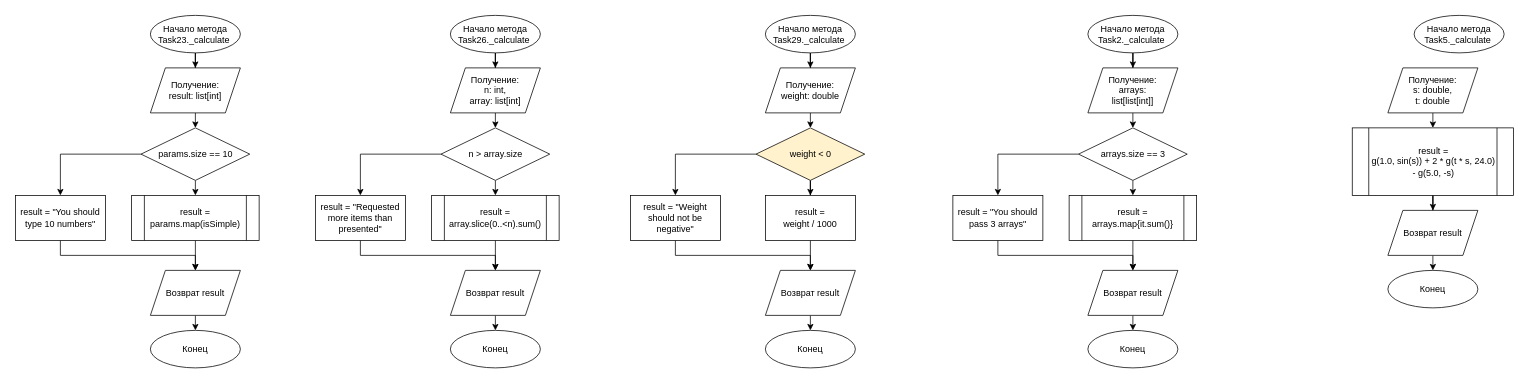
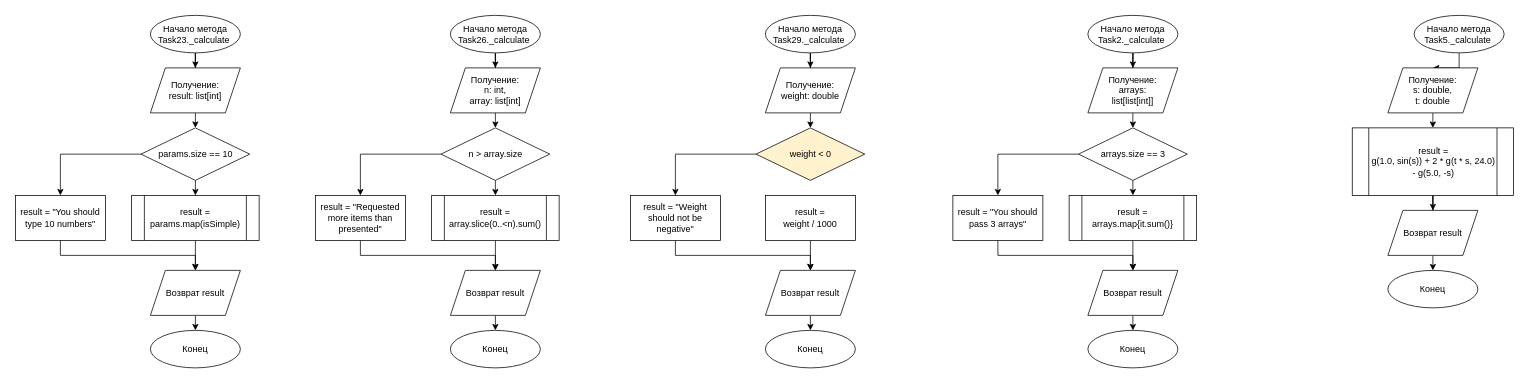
  <mxCell id="0" />
  <mxCell id="1" parent="0" />
  <mxCell id="2" style="edgeStyle=orthogonalEdgeStyle;rounded=0;orthogonalLoop=1;jettySize=auto;html=1;exitX=0.5;exitY=1;exitDx=0;exitDy=0;" edge="1" parent="1" source="3" target="8"><mxGeometry relative="1" as="geometry" /></mxCell>
  <mxCell id="3" value="Начало метода Task23._calculate&amp;nbsp;" style="ellipse;whiteSpace=wrap;html=1;" vertex="1" parent="1"><mxGeometry x="200" y="20" width="120" height="50" as="geometry" /></mxCell>
  <mxCell id="4" style="edgeStyle=orthogonalEdgeStyle;rounded=0;orthogonalLoop=1;jettySize=auto;html=1;exitX=0.5;exitY=1;exitDx=0;exitDy=0;entryX=0.5;entryY=0;entryDx=0;entryDy=0;" edge="1" parent="1" source="6" target="12"><mxGeometry relative="1" as="geometry" /></mxCell>
  <mxCell id="5" style="edgeStyle=orthogonalEdgeStyle;rounded=0;orthogonalLoop=1;jettySize=auto;html=1;exitX=0;exitY=0.5;exitDx=0;exitDy=0;entryX=0.5;entryY=0;entryDx=0;entryDy=0;" edge="1" parent="1" source="6" target="10"><mxGeometry relative="1" as="geometry" /></mxCell>
  <mxCell id="6" value="params.size == 10" style="rhombus;whiteSpace=wrap;html=1;" vertex="1" parent="1"><mxGeometry x="187.5" y="170" width="145" height="70" as="geometry" /></mxCell>
  <mxCell id="7" style="edgeStyle=orthogonalEdgeStyle;rounded=0;orthogonalLoop=1;jettySize=auto;html=1;exitX=0.5;exitY=1;exitDx=0;exitDy=0;entryX=0.5;entryY=0;entryDx=0;entryDy=0;" edge="1" parent="1" source="8" target="6"><mxGeometry relative="1" as="geometry" /></mxCell>
  <mxCell id="8" value="Получение:&lt;br&gt;result: list[int]" style="shape=parallelogram;perimeter=parallelogramPerimeter;whiteSpace=wrap;html=1;fixedSize=1;" vertex="1" parent="1"><mxGeometry x="200" y="90" width="120" height="60" as="geometry" /></mxCell>
  <mxCell id="9" style="edgeStyle=orthogonalEdgeStyle;rounded=0;orthogonalLoop=1;jettySize=auto;html=1;exitX=0.5;exitY=1;exitDx=0;exitDy=0;" edge="1" parent="1" source="10" target="14"><mxGeometry relative="1" as="geometry" /></mxCell>
  <mxCell id="10" value="result = &quot;You should type 10 numbers&quot;" style="rounded=0;whiteSpace=wrap;html=1;" vertex="1" parent="1"><mxGeometry x="20" y="260" width="120" height="60" as="geometry" /></mxCell>
  <mxCell id="11" style="edgeStyle=orthogonalEdgeStyle;rounded=0;orthogonalLoop=1;jettySize=auto;html=1;exitX=0.5;exitY=1;exitDx=0;exitDy=0;" edge="1" parent="1" source="12" target="14"><mxGeometry relative="1" as="geometry" /></mxCell>
  <mxCell id="12" value="&lt;span style=&quot;&quot;&gt;result = params.map(isSimple)&lt;/span&gt;" style="shape=process;whiteSpace=wrap;html=1;backgroundOutline=1;" vertex="1" parent="1"><mxGeometry x="175" y="260" width="170" height="60" as="geometry" /></mxCell>
  <mxCell id="13" style="edgeStyle=orthogonalEdgeStyle;rounded=0;orthogonalLoop=1;jettySize=auto;html=1;exitX=0.5;exitY=1;exitDx=0;exitDy=0;entryX=0.5;entryY=0;entryDx=0;entryDy=0;" edge="1" parent="1" source="14" target="15"><mxGeometry relative="1" as="geometry" /></mxCell>
  <mxCell id="14" value="Возврат result" style="shape=parallelogram;perimeter=parallelogramPerimeter;whiteSpace=wrap;html=1;fixedSize=1;" vertex="1" parent="1"><mxGeometry x="200" y="360" width="120" height="60" as="geometry" /></mxCell>
  <mxCell id="15" value="Конец" style="ellipse;whiteSpace=wrap;html=1;" vertex="1" parent="1"><mxGeometry x="200" y="440" width="120" height="50" as="geometry" /></mxCell>
  <mxCell id="16" style="edgeStyle=orthogonalEdgeStyle;rounded=0;orthogonalLoop=1;jettySize=auto;html=1;exitX=0.5;exitY=1;exitDx=0;exitDy=0;" edge="1" parent="1" source="17" target="22"><mxGeometry relative="1" as="geometry" /></mxCell>
  <mxCell id="17" value="Начало метода Task26._calculate&amp;nbsp;" style="ellipse;whiteSpace=wrap;html=1;" vertex="1" parent="1"><mxGeometry x="600" y="20" width="120" height="50" as="geometry" /></mxCell>
  <mxCell id="18" style="edgeStyle=orthogonalEdgeStyle;rounded=0;orthogonalLoop=1;jettySize=auto;html=1;exitX=0.5;exitY=1;exitDx=0;exitDy=0;entryX=0.5;entryY=0;entryDx=0;entryDy=0;" edge="1" parent="1" source="20" target="26"><mxGeometry relative="1" as="geometry" /></mxCell>
  <mxCell id="19" style="edgeStyle=orthogonalEdgeStyle;rounded=0;orthogonalLoop=1;jettySize=auto;html=1;exitX=0;exitY=0.5;exitDx=0;exitDy=0;entryX=0.5;entryY=0;entryDx=0;entryDy=0;" edge="1" parent="1" source="20" target="24"><mxGeometry relative="1" as="geometry" /></mxCell>
  <mxCell id="20" value="n &amp;gt; array.size" style="rhombus;whiteSpace=wrap;html=1;" vertex="1" parent="1"><mxGeometry x="587.5" y="170" width="145" height="70" as="geometry" /></mxCell>
  <mxCell id="21" style="edgeStyle=orthogonalEdgeStyle;rounded=0;orthogonalLoop=1;jettySize=auto;html=1;exitX=0.5;exitY=1;exitDx=0;exitDy=0;entryX=0.5;entryY=0;entryDx=0;entryDy=0;" edge="1" parent="1" source="22" target="20"><mxGeometry relative="1" as="geometry" /></mxCell>
  <mxCell id="22" value="Получение:&lt;br&gt;n: int, &lt;br&gt;array: list[int]" style="shape=parallelogram;perimeter=parallelogramPerimeter;whiteSpace=wrap;html=1;fixedSize=1;" vertex="1" parent="1"><mxGeometry x="600" y="90" width="120" height="60" as="geometry" /></mxCell>
  <mxCell id="23" style="edgeStyle=orthogonalEdgeStyle;rounded=0;orthogonalLoop=1;jettySize=auto;html=1;exitX=0.5;exitY=1;exitDx=0;exitDy=0;" edge="1" parent="1" source="24" target="28"><mxGeometry relative="1" as="geometry" /></mxCell>
  <mxCell id="24" value="result = &quot;Requested more items than presented&quot;" style="rounded=0;whiteSpace=wrap;html=1;" vertex="1" parent="1"><mxGeometry x="420" y="260" width="120" height="60" as="geometry" /></mxCell>
  <mxCell id="25" style="edgeStyle=orthogonalEdgeStyle;rounded=0;orthogonalLoop=1;jettySize=auto;html=1;exitX=0.5;exitY=1;exitDx=0;exitDy=0;" edge="1" parent="1" source="26" target="28"><mxGeometry relative="1" as="geometry" /></mxCell>
  <mxCell id="26" value="&lt;span style=&quot;&quot;&gt;result = &lt;br&gt;array.slice(0..&amp;lt;n).sum()&lt;/span&gt;" style="shape=process;whiteSpace=wrap;html=1;backgroundOutline=1;" vertex="1" parent="1"><mxGeometry x="575" y="260" width="170" height="60" as="geometry" /></mxCell>
  <mxCell id="27" style="edgeStyle=orthogonalEdgeStyle;rounded=0;orthogonalLoop=1;jettySize=auto;html=1;exitX=0.5;exitY=1;exitDx=0;exitDy=0;entryX=0.5;entryY=0;entryDx=0;entryDy=0;" edge="1" parent="1" source="28" target="29"><mxGeometry relative="1" as="geometry" /></mxCell>
  <mxCell id="28" value="Возврат result" style="shape=parallelogram;perimeter=parallelogramPerimeter;whiteSpace=wrap;html=1;fixedSize=1;" vertex="1" parent="1"><mxGeometry x="600" y="360" width="120" height="60" as="geometry" /></mxCell>
  <mxCell id="29" value="Конец" style="ellipse;whiteSpace=wrap;html=1;" vertex="1" parent="1"><mxGeometry x="600" y="440" width="120" height="50" as="geometry" /></mxCell>
  <mxCell id="30" style="edgeStyle=orthogonalEdgeStyle;rounded=0;orthogonalLoop=1;jettySize=auto;html=1;exitX=0.5;exitY=1;exitDx=0;exitDy=0;" edge="1" parent="1" source="31" target="36"><mxGeometry relative="1" as="geometry" /></mxCell>
  <mxCell id="31" value="Начало метода Task29._calculate&amp;nbsp;" style="ellipse;whiteSpace=wrap;html=1;" vertex="1" parent="1"><mxGeometry x="1020" y="20" width="120" height="50" as="geometry" /></mxCell>
- <mxCell id="32" style="edgeStyle=orthogonalEdgeStyle;rounded=0;orthogonalLoop=1;jettySize=auto;html=1;exitX=0.5;exitY=1;exitDx=0;exitDy=0;" edge="1" parent="1" source="34" target="57"><mxGeometry relative="1" as="geometry"><mxPoint x="1080" y="260" as="targetPoint" /></mxGeometry></mxCell>
  <mxCell id="33" style="edgeStyle=orthogonalEdgeStyle;rounded=0;orthogonalLoop=1;jettySize=auto;html=1;exitX=0;exitY=0.5;exitDx=0;exitDy=0;entryX=0.5;entryY=0;entryDx=0;entryDy=0;" edge="1" parent="1" source="34" target="38"><mxGeometry relative="1" as="geometry" /></mxCell>
  <mxCell id="34" value="weight &amp;lt; 0" style="rhombus;whiteSpace=wrap;html=1;fillColor=#fff2cc;" vertex="1" parent="1"><mxGeometry x="1007.5" y="170" width="145" height="70" as="geometry" /></mxCell>
  <mxCell id="35" style="edgeStyle=orthogonalEdgeStyle;rounded=0;orthogonalLoop=1;jettySize=auto;html=1;exitX=0.5;exitY=1;exitDx=0;exitDy=0;entryX=0.5;entryY=0;entryDx=0;entryDy=0;" edge="1" parent="1" source="36" target="34"><mxGeometry relative="1" as="geometry" /></mxCell>
  <mxCell id="36" value="Получение:&lt;br&gt;weight: double" style="shape=parallelogram;perimeter=parallelogramPerimeter;whiteSpace=wrap;html=1;fixedSize=1;" vertex="1" parent="1"><mxGeometry x="1020" y="90" width="120" height="60" as="geometry" /></mxCell>
  <mxCell id="37" style="edgeStyle=orthogonalEdgeStyle;rounded=0;orthogonalLoop=1;jettySize=auto;html=1;exitX=0.5;exitY=1;exitDx=0;exitDy=0;" edge="1" parent="1" source="38" target="41"><mxGeometry relative="1" as="geometry" /></mxCell>
  <mxCell id="38" value="result = &quot;Weight should not be negative&quot;" style="rounded=0;whiteSpace=wrap;html=1;" vertex="1" parent="1"><mxGeometry x="840" y="260" width="120" height="60" as="geometry" /></mxCell>
  <mxCell id="39" style="edgeStyle=orthogonalEdgeStyle;rounded=0;orthogonalLoop=1;jettySize=auto;html=1;" edge="1" parent="1" source="57" target="41"><mxGeometry relative="1" as="geometry"><mxPoint x="1080" y="320" as="sourcePoint" /></mxGeometry></mxCell>
  <mxCell id="40" style="edgeStyle=orthogonalEdgeStyle;rounded=0;orthogonalLoop=1;jettySize=auto;html=1;exitX=0.5;exitY=1;exitDx=0;exitDy=0;entryX=0.5;entryY=0;entryDx=0;entryDy=0;" edge="1" parent="1" source="41" target="42"><mxGeometry relative="1" as="geometry" /></mxCell>
  <mxCell id="41" value="Возврат result" style="shape=parallelogram;perimeter=parallelogramPerimeter;whiteSpace=wrap;html=1;fixedSize=1;" vertex="1" parent="1"><mxGeometry x="1020" y="360" width="120" height="60" as="geometry" /></mxCell>
  <mxCell id="42" value="Конец" style="ellipse;whiteSpace=wrap;html=1;" vertex="1" parent="1"><mxGeometry x="1020" y="440" width="120" height="50" as="geometry" /></mxCell>
  <mxCell id="43" style="edgeStyle=orthogonalEdgeStyle;rounded=0;orthogonalLoop=1;jettySize=auto;html=1;exitX=0.5;exitY=1;exitDx=0;exitDy=0;" edge="1" parent="1" source="44" target="49"><mxGeometry relative="1" as="geometry" /></mxCell>
  <mxCell id="44" value="Начало метода Task2._calculate&amp;nbsp;" style="ellipse;whiteSpace=wrap;html=1;" vertex="1" parent="1"><mxGeometry x="1450" y="20" width="120" height="50" as="geometry" /></mxCell>
  <mxCell id="45" style="edgeStyle=orthogonalEdgeStyle;rounded=0;orthogonalLoop=1;jettySize=auto;html=1;exitX=0.5;exitY=1;exitDx=0;exitDy=0;entryX=0.5;entryY=0;entryDx=0;entryDy=0;" edge="1" parent="1" source="47" target="53"><mxGeometry relative="1" as="geometry" /></mxCell>
  <mxCell id="46" style="edgeStyle=orthogonalEdgeStyle;rounded=0;orthogonalLoop=1;jettySize=auto;html=1;exitX=0;exitY=0.5;exitDx=0;exitDy=0;entryX=0.5;entryY=0;entryDx=0;entryDy=0;" edge="1" parent="1" source="47" target="51"><mxGeometry relative="1" as="geometry" /></mxCell>
  <mxCell id="47" value="arrays.size == 3" style="rhombus;whiteSpace=wrap;html=1;" vertex="1" parent="1"><mxGeometry x="1437.5" y="170" width="145" height="70" as="geometry" /></mxCell>
  <mxCell id="48" style="edgeStyle=orthogonalEdgeStyle;rounded=0;orthogonalLoop=1;jettySize=auto;html=1;exitX=0.5;exitY=1;exitDx=0;exitDy=0;entryX=0.5;entryY=0;entryDx=0;entryDy=0;" edge="1" parent="1" source="49" target="47"><mxGeometry relative="1" as="geometry" /></mxCell>
  <mxCell id="49" value="Получение:&lt;br&gt;arrays: &lt;br&gt;list[list[int]]" style="shape=parallelogram;perimeter=parallelogramPerimeter;whiteSpace=wrap;html=1;fixedSize=1;" vertex="1" parent="1"><mxGeometry x="1450" y="90" width="120" height="60" as="geometry" /></mxCell>
  <mxCell id="50" style="edgeStyle=orthogonalEdgeStyle;rounded=0;orthogonalLoop=1;jettySize=auto;html=1;exitX=0.5;exitY=1;exitDx=0;exitDy=0;" edge="1" parent="1" source="51" target="55"><mxGeometry relative="1" as="geometry" /></mxCell>
  <mxCell id="51" value="result = &quot;You should pass 3 arrays&quot;" style="rounded=0;whiteSpace=wrap;html=1;" vertex="1" parent="1"><mxGeometry x="1270" y="260" width="120" height="60" as="geometry" /></mxCell>
  <mxCell id="52" style="edgeStyle=orthogonalEdgeStyle;rounded=0;orthogonalLoop=1;jettySize=auto;html=1;exitX=0.5;exitY=1;exitDx=0;exitDy=0;" edge="1" parent="1" source="53" target="55"><mxGeometry relative="1" as="geometry" /></mxCell>
  <mxCell id="53" value="&lt;span style=&quot;&quot;&gt;result = arrays.map{it.sum()}&lt;br&gt;&lt;/span&gt;" style="shape=process;whiteSpace=wrap;html=1;backgroundOutline=1;" vertex="1" parent="1"><mxGeometry x="1425" y="260" width="170" height="60" as="geometry" /></mxCell>
  <mxCell id="54" style="edgeStyle=orthogonalEdgeStyle;rounded=0;orthogonalLoop=1;jettySize=auto;html=1;exitX=0.5;exitY=1;exitDx=0;exitDy=0;entryX=0.5;entryY=0;entryDx=0;entryDy=0;" edge="1" parent="1" source="55" target="56"><mxGeometry relative="1" as="geometry" /></mxCell>
  <mxCell id="55" value="Возврат result" style="shape=parallelogram;perimeter=parallelogramPerimeter;whiteSpace=wrap;html=1;fixedSize=1;" vertex="1" parent="1"><mxGeometry x="1450" y="360" width="120" height="60" as="geometry" /></mxCell>
  <mxCell id="56" value="Конец" style="ellipse;whiteSpace=wrap;html=1;" vertex="1" parent="1"><mxGeometry x="1450" y="440" width="120" height="50" as="geometry" /></mxCell>
  <mxCell id="57" value="&lt;span style=&quot;&quot;&gt;result =&lt;/span&gt;&lt;br style=&quot;&quot;&gt;&lt;span style=&quot;&quot;&gt;weight / 1000&lt;/span&gt;" style="rounded=0;whiteSpace=wrap;html=1;" vertex="1" parent="1"><mxGeometry x="1020" y="260" width="120" height="60" as="geometry" /></mxCell>
+ <mxCell id="58" style="edgeStyle=orthogonalEdgeStyle;rounded=0;orthogonalLoop=1;jettySize=auto;html=1;exitX=0.5;exitY=1;exitDx=0;exitDy=0;" edge="1" parent="1" source="59" target="61"><mxGeometry relative="1" as="geometry" /></mxCell>
  <mxCell id="59" value="Начало метода Task5._calculate&amp;nbsp;" style="ellipse;whiteSpace=wrap;html=1;" vertex="1" parent="1"><mxGeometry x="1885" y="20" width="120" height="50" as="geometry" /></mxCell>
  <mxCell id="60" style="edgeStyle=orthogonalEdgeStyle;rounded=0;orthogonalLoop=1;jettySize=auto;html=1;exitX=0.5;exitY=1;exitDx=0;exitDy=0;entryX=0.5;entryY=0;entryDx=0;entryDy=0;" edge="1" parent="1" source="61" target="63"><mxGeometry relative="1" as="geometry" /></mxCell>
  <mxCell id="61" value="Получение:&lt;br&gt;s: double,&lt;br&gt;t: double" style="shape=parallelogram;perimeter=parallelogramPerimeter;whiteSpace=wrap;html=1;fixedSize=1;" vertex="1" parent="1"><mxGeometry x="1850" y="90" width="120" height="60" as="geometry" /></mxCell>
  <mxCell id="62" style="edgeStyle=orthogonalEdgeStyle;rounded=0;orthogonalLoop=1;jettySize=auto;html=1;exitX=0.5;exitY=1;exitDx=0;exitDy=0;" edge="1" parent="1" source="63" target="65"><mxGeometry relative="1" as="geometry" /></mxCell>
  <mxCell id="63" value="&lt;span style=&quot;&quot;&gt;result = &lt;br&gt;g(1.0, sin(s)) + 2 * g(t * s, 24.0) - g(5.0, -s)&lt;br&gt;&lt;/span&gt;" style="shape=process;whiteSpace=wrap;html=1;backgroundOutline=1;" vertex="1" parent="1"><mxGeometry x="1802.5" y="170" width="215" height="90" as="geometry" /></mxCell>
  <mxCell id="64" style="edgeStyle=orthogonalEdgeStyle;rounded=0;orthogonalLoop=1;jettySize=auto;html=1;exitX=0.5;exitY=1;exitDx=0;exitDy=0;entryX=0.5;entryY=0;entryDx=0;entryDy=0;" edge="1" parent="1" source="65" target="66"><mxGeometry relative="1" as="geometry" /></mxCell>
  <mxCell id="65" value="Возврат result" style="shape=parallelogram;perimeter=parallelogramPerimeter;whiteSpace=wrap;html=1;fixedSize=1;" vertex="1" parent="1"><mxGeometry x="1850" y="280" width="120" height="60" as="geometry" /></mxCell>
  <mxCell id="66" value="Конец" style="ellipse;whiteSpace=wrap;html=1;" vertex="1" parent="1"><mxGeometry x="1850" y="360" width="120" height="50" as="geometry" /></mxCell>
